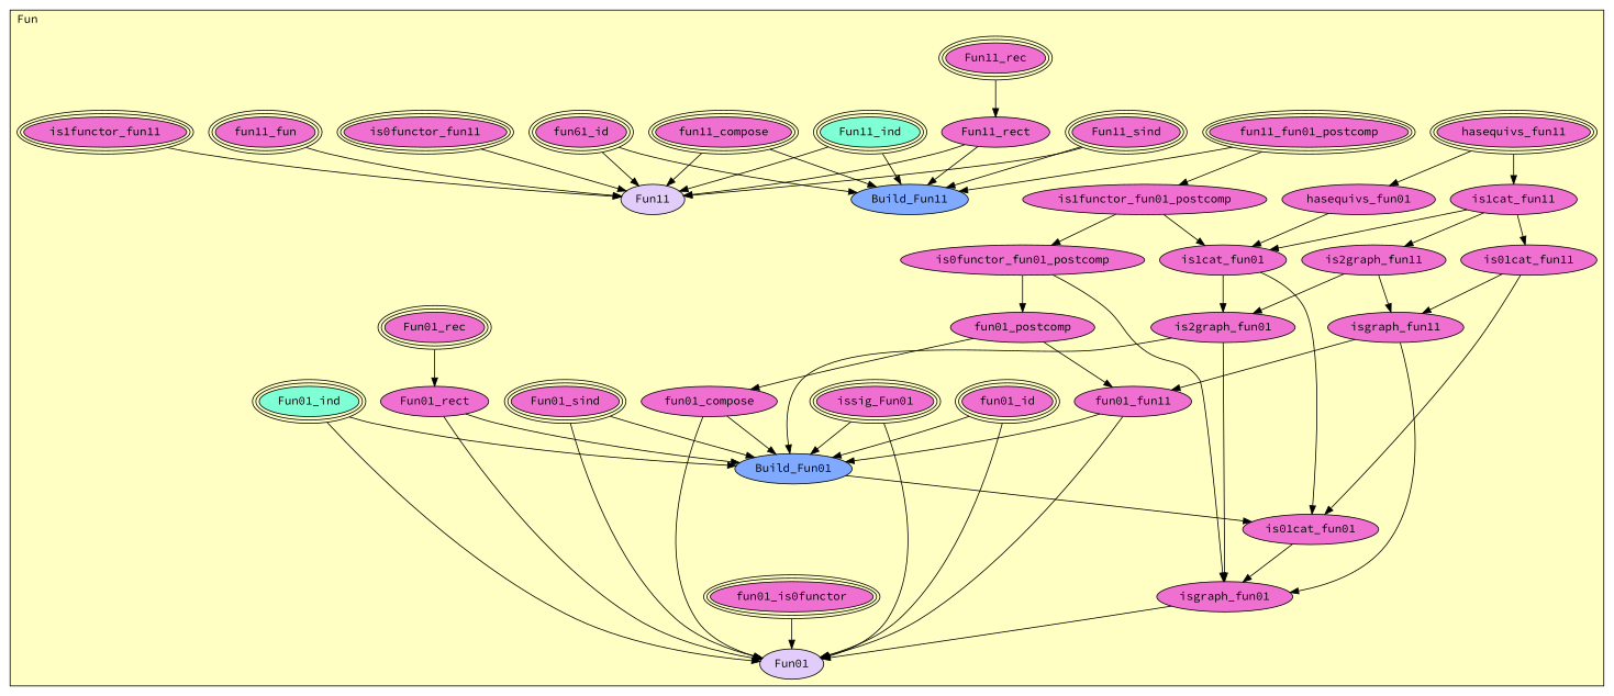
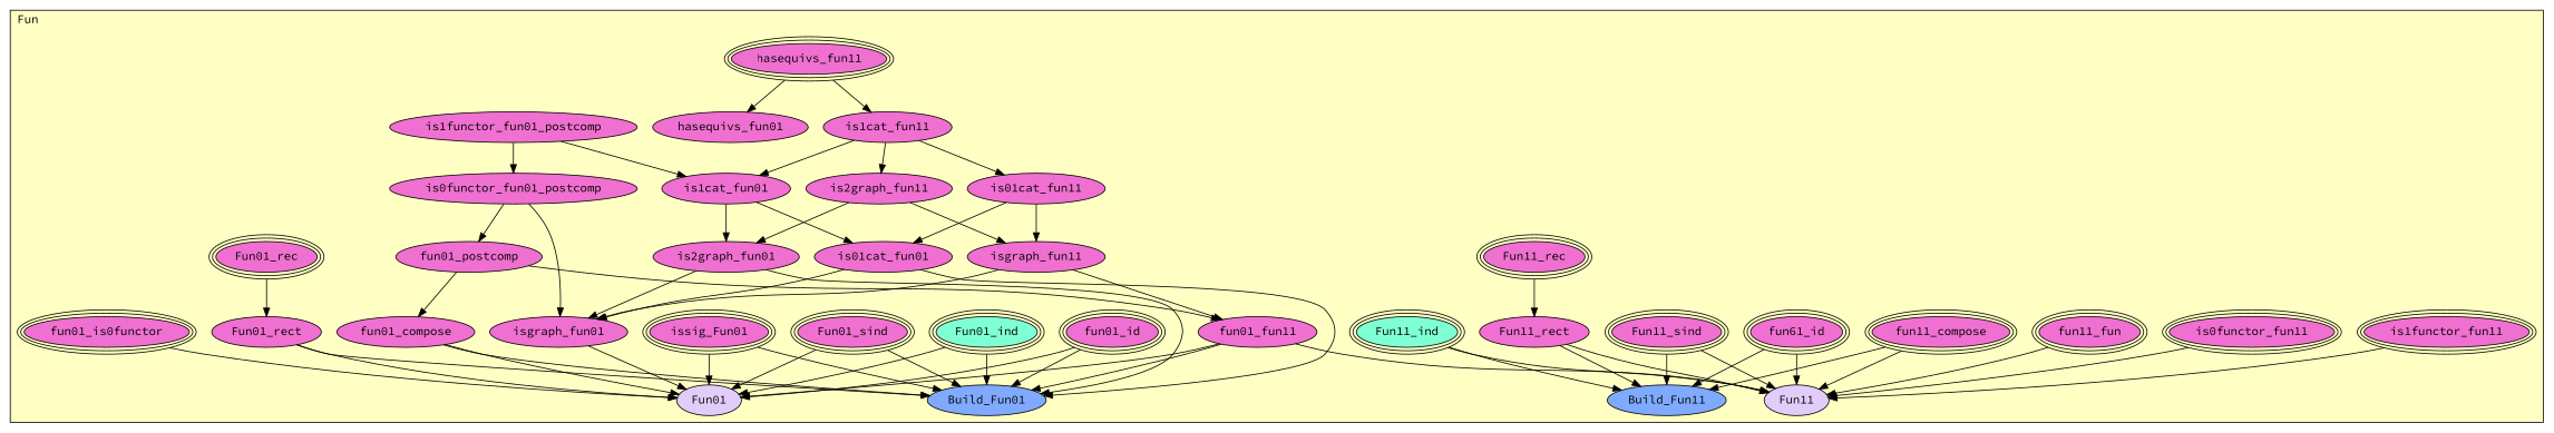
  digraph {
    fontname="Source Code Pro"
    node [fillcolor="#F070D1" fontname="Source Code Pro" style=filled]
    edge [fontname="Source Code Pro"]
    n1 [label=fun11_compose peripheries=3]
-   n2 [label=fun11_fun01_postcomp peripheries=3]
    n3 [label=is1functor_fun01_postcomp]
    n4 [label=is0functor_fun01_postcomp]
    n5 [label=fun01_postcomp]
    n6 [label=fun01_compose]
    n7 [label=fun61_id peripheries=3]
    n8 [label=fun01_id peripheries=3]
    n9 [label=hasequivs_fun11 peripheries=3]
    n10 [label=is1cat_fun11]
    n11 [label=is2graph_fun11]
    n12 [label=is01cat_fun11]
    n13 [label=isgraph_fun11]
    n14 [label=fun01_fun11]
    n15 [label=is1functor_fun11 peripheries=3]
    n16 [label=is0functor_fun11 peripheries=3]
    n17 [label=fun11_fun peripheries=3]
    n18 [label=Fun11_sind peripheries=3]
    n19 [label=Fun11_rec peripheries=3]
    n20 [fillcolor="#7FFFD4" label=Fun11_ind peripheries=3]
    n21 [label=Fun11_rect]
    n22 [fillcolor="#7FAAFF" label=Build_Fun11]
    n23 [fillcolor="#E2CDFA" label=Fun11]
    n24 [label=hasequivs_fun01]
    n25 [label=is1cat_fun01]
    n26 [label=is2graph_fun01]
    n27 [label=is01cat_fun01]
    n28 [label=isgraph_fun01]
    n29 [label=issig_Fun01 peripheries=3]
    n30 [label=fun01_is0functor peripheries=3]
    n31 [label=Fun01_sind peripheries=3]
    n32 [label=Fun01_rec peripheries=3]
    n33 [fillcolor="#7FFFD4" label=Fun01_ind peripheries=3]
    n34 [label=Fun01_rect]
    n35 [fillcolor="#7FAAFF" label=Build_Fun01]
    n36 [fillcolor="#E2CDFA" label=Fun01]
    subgraph cluster_1 {
      fillcolor="#FFFFC3"
      label=Fun
      labeljust=l
      style=filled
      n1
-     n2
      n3
      n4
      n5
      n6
      n7
      n8
      n9
      n10
      n11
      n12
      n13
      n14
      n15
      n16
      n17
      n18
      n19
      n20
      n21
      n22
      n23
      n24
      n25
      n26
      n27
      n28
      n29
      n30
      n31
      n32
      n33
      n34
      n35
      n36
    }
    n1 -> n22
    n1 -> n23
-   n2 -> n3
-   n2 -> n22
    n3 -> n4
    n3 -> n25
    n4 -> n5
    n4 -> n28
    n5 -> n6
    n5 -> n14
    n6 -> n35
    n6 -> n36
    n7 -> n22
    n7 -> n23
    n8 -> n35
    n8 -> n36
    n9 -> n10
    n9 -> n24
    n10 -> n11
    n10 -> n12
    n10 -> n25
    n11 -> n13
    n11 -> n26
    n12 -> n13
    n12 -> n27
    n13 -> n14
    n13 -> n28
+   n14 -> n23
    n14 -> n35
    n14 -> n36
    n15 -> n23
    n16 -> n23
    n17 -> n23
    n18 -> n22
    n18 -> n23
    n19 -> n21
    n20 -> n22
    n20 -> n23
    n21 -> n22
    n21 -> n23
-   n24 -> n25
    n25 -> n26
    n25 -> n27
    n26 -> n28
    n26 -> n35
    n27 -> n28
-   n35 -> n27
+   n27 -> n35
    n28 -> n36
    n29 -> n35
    n29 -> n36
    n30 -> n36
    n31 -> n35
    n31 -> n36
    n32 -> n34
    n33 -> n35
    n33 -> n36
    n34 -> n35
    n34 -> n36
  }
